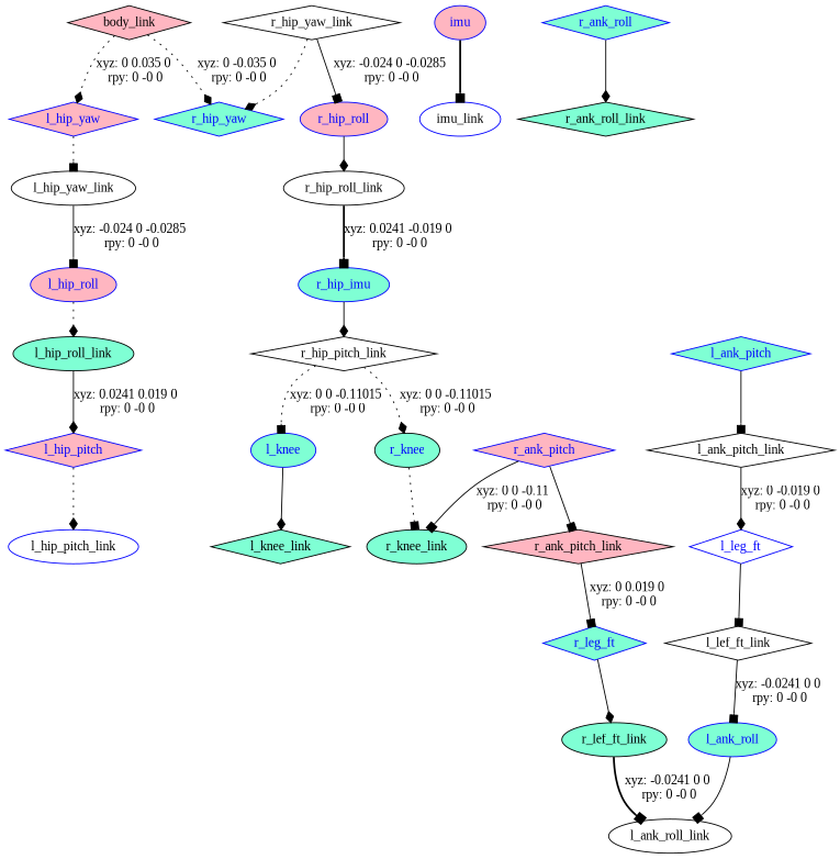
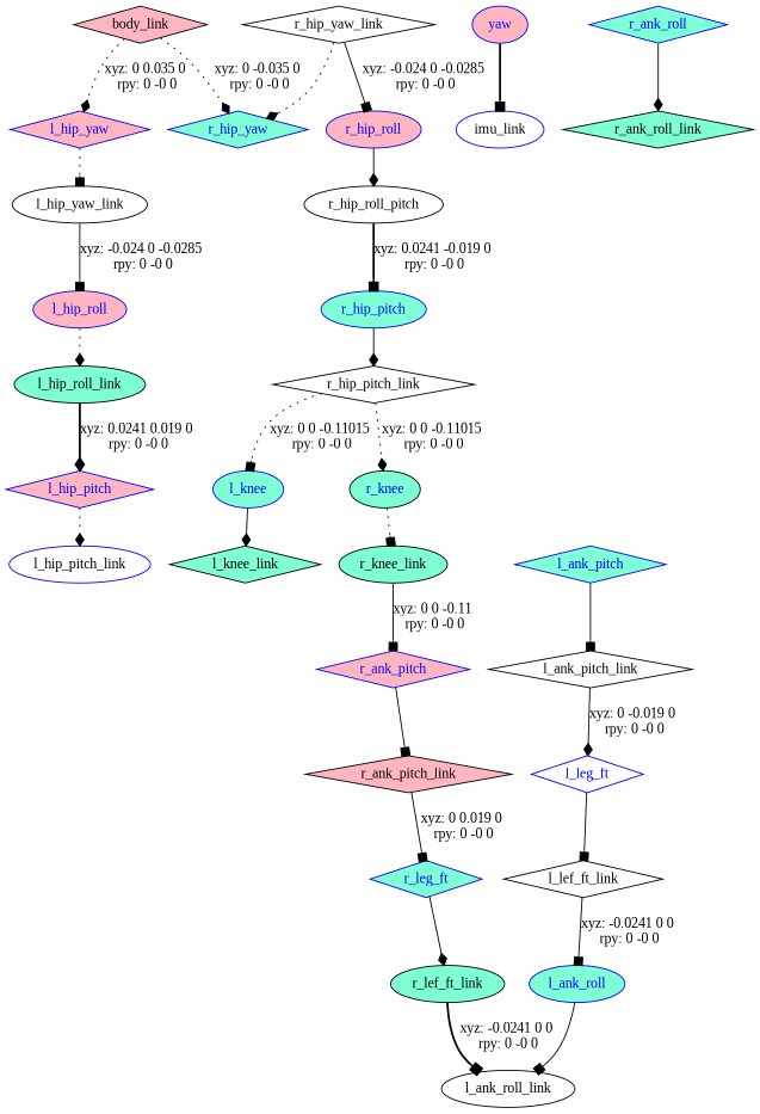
  digraph {
    fontname="Liberation Serif"
    node [fillcolor=aquamarine fontname="Liberation Serif" shape=diamond style=filled color=blue]
    edge [arrowhead=box fontname="Liberation Serif" style=solid]
    n1 [fillcolor=lightpink label=body_link color=""]
    l_hip_yaw [fillcolor=lightpink fontcolor=blue]
    r_hip_yaw [fontcolor=blue]
-   imu [fillcolor=lightpink fontcolor=blue shape=ellipse]
+   imu [fillcolor=lightpink fontcolor=blue shape=ellipse label=yaw]
    n5 [fillcolor=white label=imu_link shape=ellipse]
    n6 [fillcolor=white label=l_hip_yaw_link shape=ellipse color=""]
    l_hip_roll [fillcolor=lightpink fontcolor=blue shape=ellipse]
    n8 [label=l_hip_roll_link shape=ellipse color=""]
    l_hip_pitch [fillcolor=lightpink fontcolor=blue]
    n10 [fillcolor=white label=l_hip_pitch_link shape=ellipse]
    l_knee [fontcolor=blue shape=ellipse]
    n12 [label=l_knee_link color=""]
    l_ank_pitch [fontcolor=blue]
    n14 [fillcolor=white label=l_ank_pitch_link color=""]
    l_leg_ft [fillcolor=white fontcolor=blue]
    n16 [fillcolor=white label=l_lef_ft_link color=""]
    l_ank_roll [fontcolor=blue shape=ellipse]
    n18 [fillcolor=white label=l_ank_roll_link shape=ellipse color=""]
    n19 [fillcolor=white label=r_hip_yaw_link color=""]
    r_hip_roll [fillcolor=lightpink fontcolor=blue shape=ellipse]
-   n21 [fillcolor=white label=r_hip_roll_link shape=ellipse color=""]
-   r_hip_pitch [fontcolor=blue shape=ellipse label=r_hip_imu]
+   n21 [fillcolor=white label=r_hip_roll_pitch shape=ellipse color=""]
+   r_hip_pitch [fontcolor=blue shape=ellipse]
    n23 [fillcolor=white label=r_hip_pitch_link color=""]
    r_knee [color=black fontcolor=blue shape=ellipse]
    n25 [label=r_knee_link shape=ellipse color=""]
    r_ank_pitch [fillcolor=lightpink fontcolor=blue]
    n27 [fillcolor=lightpink label=r_ank_pitch_link color=""]
    r_leg_ft [fontcolor=blue]
    n29 [label=r_lef_ft_link shape=ellipse color=""]
    r_ank_roll [fontcolor=blue]
    n31 [label=r_ank_roll_link color=""]
    n1 -> l_hip_yaw [arrowhead=diamond label="xyz: 0 0.035 0 \nrpy: 0 -0 0" style=dotted]
    n1 -> r_hip_yaw [arrowhead=diamond label="xyz: 0 -0.035 0 \nrpy: 0 -0 0" style=dotted]
    l_hip_yaw -> n6 [style=dotted]
    imu -> n5 [style=bold]
    n6 -> l_hip_roll [label="xyz: -0.024 0 -0.0285 \nrpy: 0 -0 0"]
    l_hip_roll -> n8 [arrowhead=diamond style=dotted]
-   n8 -> l_hip_pitch [arrowhead=diamond label="xyz: 0.0241 0.019 0 \nrpy: 0 -0 0"]
+   n8 -> l_hip_pitch [arrowhead=diamond label="xyz: 0.0241 0.019 0 \nrpy: 0 -0 0" style=bold]
    l_hip_pitch -> n10 [arrowhead=diamond style=dotted]
    l_knee -> n12 [arrowhead=diamond]
    l_ank_pitch -> n14
    n14 -> l_leg_ft [arrowhead=diamond label="xyz: 0 -0.019 0 \nrpy: 0 -0 0"]
    l_leg_ft -> n16
    n16 -> l_ank_roll [label="xyz: -0.0241 0 0 \nrpy: 0 -0 0"]
    l_ank_roll -> n18
    n19 -> r_hip_yaw [arrowhead=diamond style=dotted]
    n19 -> r_hip_roll [label="xyz: -0.024 0 -0.0285 \nrpy: 0 -0 0"]
    r_hip_roll -> n21 [arrowhead=diamond]
    n21 -> r_hip_pitch [label="xyz: 0.0241 -0.019 0 \nrpy: 0 -0 0" style=bold]
    r_hip_pitch -> n23 [arrowhead=diamond]
    n23 -> l_knee [label="xyz: 0 0 -0.11015 \nrpy: 0 -0 0" style=dotted]
    n23 -> r_knee [arrowhead=diamond label="xyz: 0 0 -0.11015 \nrpy: 0 -0 0" style=dotted]
    r_knee -> n25 [style=dotted]
-   r_ank_pitch -> n25 [label="xyz: 0 0 -0.11 \nrpy: 0 -0 0"]
+   n25 -> r_ank_pitch [label="xyz: 0 0 -0.11 \nrpy: 0 -0 0"]
    r_ank_pitch -> n27
    n27 -> r_leg_ft [label="xyz: 0 0.019 0 \nrpy: 0 -0 0"]
    r_leg_ft -> n29 [arrowhead=diamond]
    n29 -> n18 [label="xyz: -0.0241 0 0 \nrpy: 0 -0 0" style=bold]
    r_ank_roll -> n31 [arrowhead=diamond]
  }
